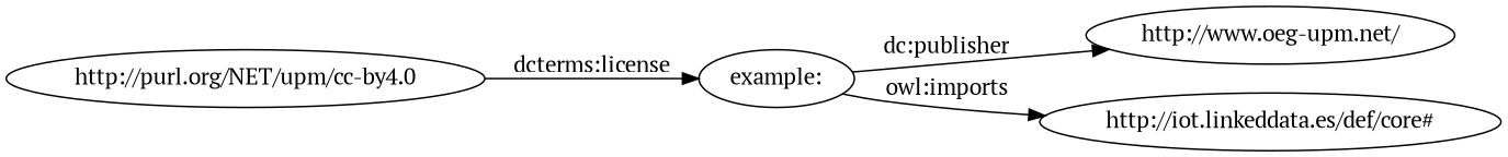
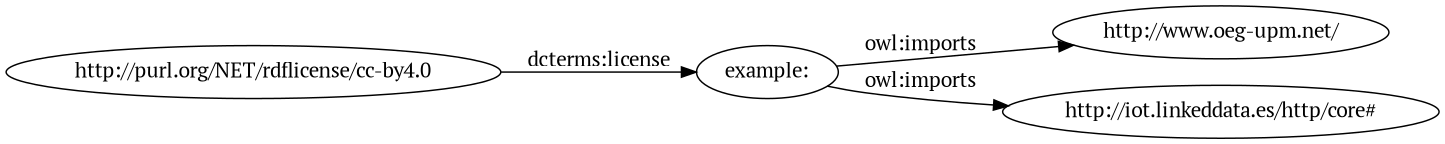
  digraph {
    fontname="PT Serif"
    rankdir=LR
    node [fontname="PT Serif"]
    edge [fontname="PT Serif"]
    "example:"
    "http://www.oeg-upm.net/"
-   "http://iot.linkeddata.es/def/core#"
-   "http://purl.org/NET/rdflicense/cc-by4.0" [label="http://purl.org/NET/upm/cc-by4.0"]
-   "example:" -> "http://www.oeg-upm.net/" [label="dc:publisher"]
+   "http://iot.linkeddata.es/def/core#" [label="http://iot.linkeddata.es/http/core#"]
+   "http://purl.org/NET/rdflicense/cc-by4.0"
+   "example:" -> "http://www.oeg-upm.net/" [label="owl:imports"]
    "example:" -> "http://iot.linkeddata.es/def/core#" [label="owl:imports"]
    "http://purl.org/NET/rdflicense/cc-by4.0" -> "example:" [label="dcterms:license"]
  }
